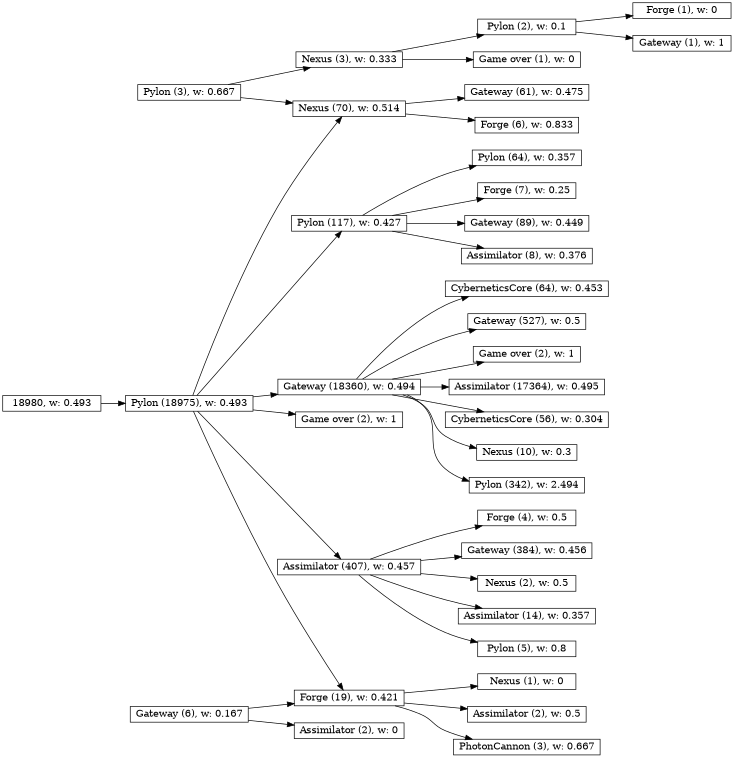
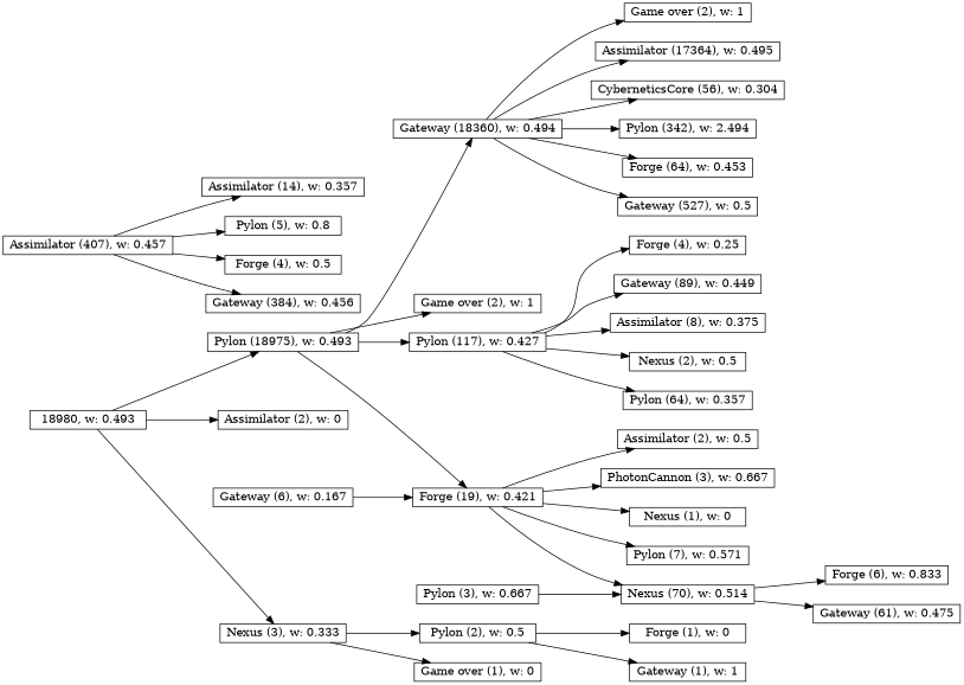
  digraph {
    fixedsize=true
    nodesep=0.35
    rankdir=LR
    node [concentrate=true fillcolor="#888888" shape=box stype="rounded,filled"]
    n1 [height=0 label="18980, w: 0.493" width=2]
    n2 [height=0 label="Assimilator (2), w: 0" width=2]
    n3 [height=0 label="Nexus (3), w: 0.333" width=2]
    n4 [height=0 label="Pylon (18975), w: 0.493" width=2]
    n5 [height=0 label="Game over (1), w: 0" width=2]
-   n6 [height=0 label="Pylon (2), w: 0.1" width=2]
+   n6 [height=0 label="Pylon (2), w: 0.5" width=2]
    n7 [height=0 label="Game over (2), w: 1" width=2]
    n8 [height=0 label="Assimilator (407), w: 0.457" width=2]
    n9 [height=0 label="Nexus (70), w: 0.514" width=2]
    n10 [height=0 label="Pylon (117), w: 0.427" width=2]
    n11 [height=0 label="Forge (19), w: 0.421" width=2]
    n12 [height=0 label="Gateway (18360), w: 0.494" width=2]
    n13 [height=0 label="Forge (1), w: 0" width=2]
    n14 [height=0 label="Gateway (1), w: 1" width=2]
    n15 [height=0 label="Assimilator (14), w: 0.357" width=2]
    n16 [height=0 label="Pylon (5), w: 0.8" width=2]
    n17 [height=0 label="Forge (4), w: 0.5" width=2]
    n18 [height=0 label="Gateway (384), w: 0.456" width=2]
    n19 [height=0 label="Forge (6), w: 0.833" width=2]
    n20 [height=0 label="Gateway (61), w: 0.475" width=2]
-   n21 [height=0 label="Assimilator (8), w: 0.376" width=2]
+   n21 [height=0 label="Assimilator (8), w: 0.375" width=2]
    n22 [height=0 label="Nexus (2), w: 0.5" width=2]
    n23 [height=0 label="Pylon (64), w: 0.357" width=2]
-   n24 [height=0 label="Forge (7), w: 0.25" width=2]
+   n24 [height=0 label="Forge (4), w: 0.25" width=2]
    n25 [height=0 label="Gateway (89), w: 0.449" width=2]
    n26 [height=0 label="Assimilator (2), w: 0.5" width=2]
    n27 [height=0 label="PhotonCannon (3), w: 0.667" width=2]
    n28 [height=0 label="Nexus (1), w: 0" width=2]
+   n29 [height=0 label="Pylon (7), w: 0.571" width=2]
    n30 [height=0 label="Game over (2), w: 1" width=2]
    n31 [height=0 label="Assimilator (17364), w: 0.495" width=2]
    n32 [height=0 label="CyberneticsCore (56), w: 0.304" width=2]
-   n33 [height=0 label="Nexus (10), w: 0.3" width=2]
    n34 [height=0 label="Pylon (342), w: 2.494" width=2]
-   n35 [height=0 label="CyberneticsCore (64), w: 0.453" width=2]
+   n35 [height=0 label="Forge (64), w: 0.453" width=2]
    n36 [height=0 label="Gateway (527), w: 0.5" width=2]
    n37 [height=0 label="Pylon (3), w: 0.667" width=2]
    n38 [height=0 label="Gateway (6), w: 0.167" width=2]
-   n38 -> n2
-   n37 -> n3
+   n1 -> n2
+   n1 -> n3
    n1 -> n4
    n3 -> n5
    n3 -> n6
    n4 -> n7
-   n4 -> n8
-   n4 -> n9
+   n11 -> n9
    n4 -> n10
    n4 -> n11
    n4 -> n12
    n6 -> n13
    n6 -> n14
    n8 -> n15
    n8 -> n16
    n8 -> n17
    n8 -> n18
    n9 -> n19
    n9 -> n20
    n10 -> n21
-   n8 -> n22
+   n10 -> n22
    n10 -> n23
    n10 -> n24
    n10 -> n25
    n11 -> n26
    n11 -> n27
    n11 -> n28
+   n11 -> n29
    n12 -> n30
    n12 -> n31
    n12 -> n32
-   n12 -> n33
    n12 -> n34
    n12 -> n35
    n12 -> n36
    n37 -> n9
    n38 -> n11
  }
